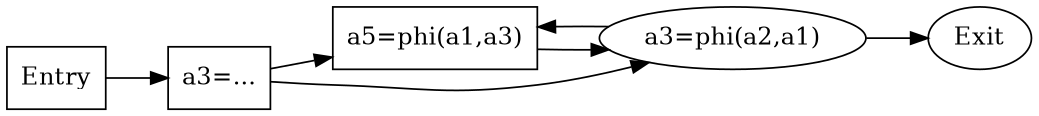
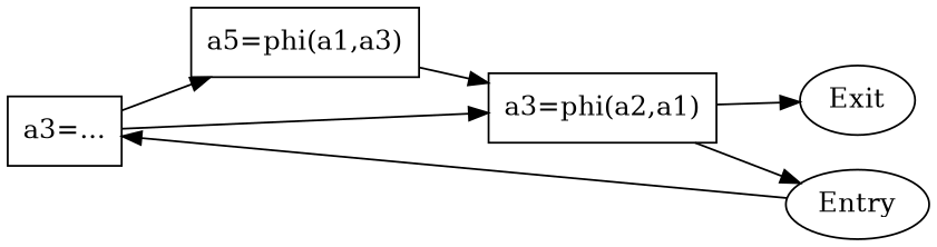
  digraph {
    rankdir=LR
    node [shape=box]
    n1 [label="a3=..."]
    n2 [label="a5=phi(a1,a3)"]
-   n3 [label="a3=phi(a2,a1)" shape=ellipse]
+   n3 [label="a3=phi(a2,a1)"]
    Exit [shape=""]
-   Entry
+   Entry [shape=""]
    n1 -> n2
    n1 -> n3
    n2 -> n3
-   n3 -> n2
+   n3 -> Entry
    n3 -> Exit
    Entry -> n1
  }
